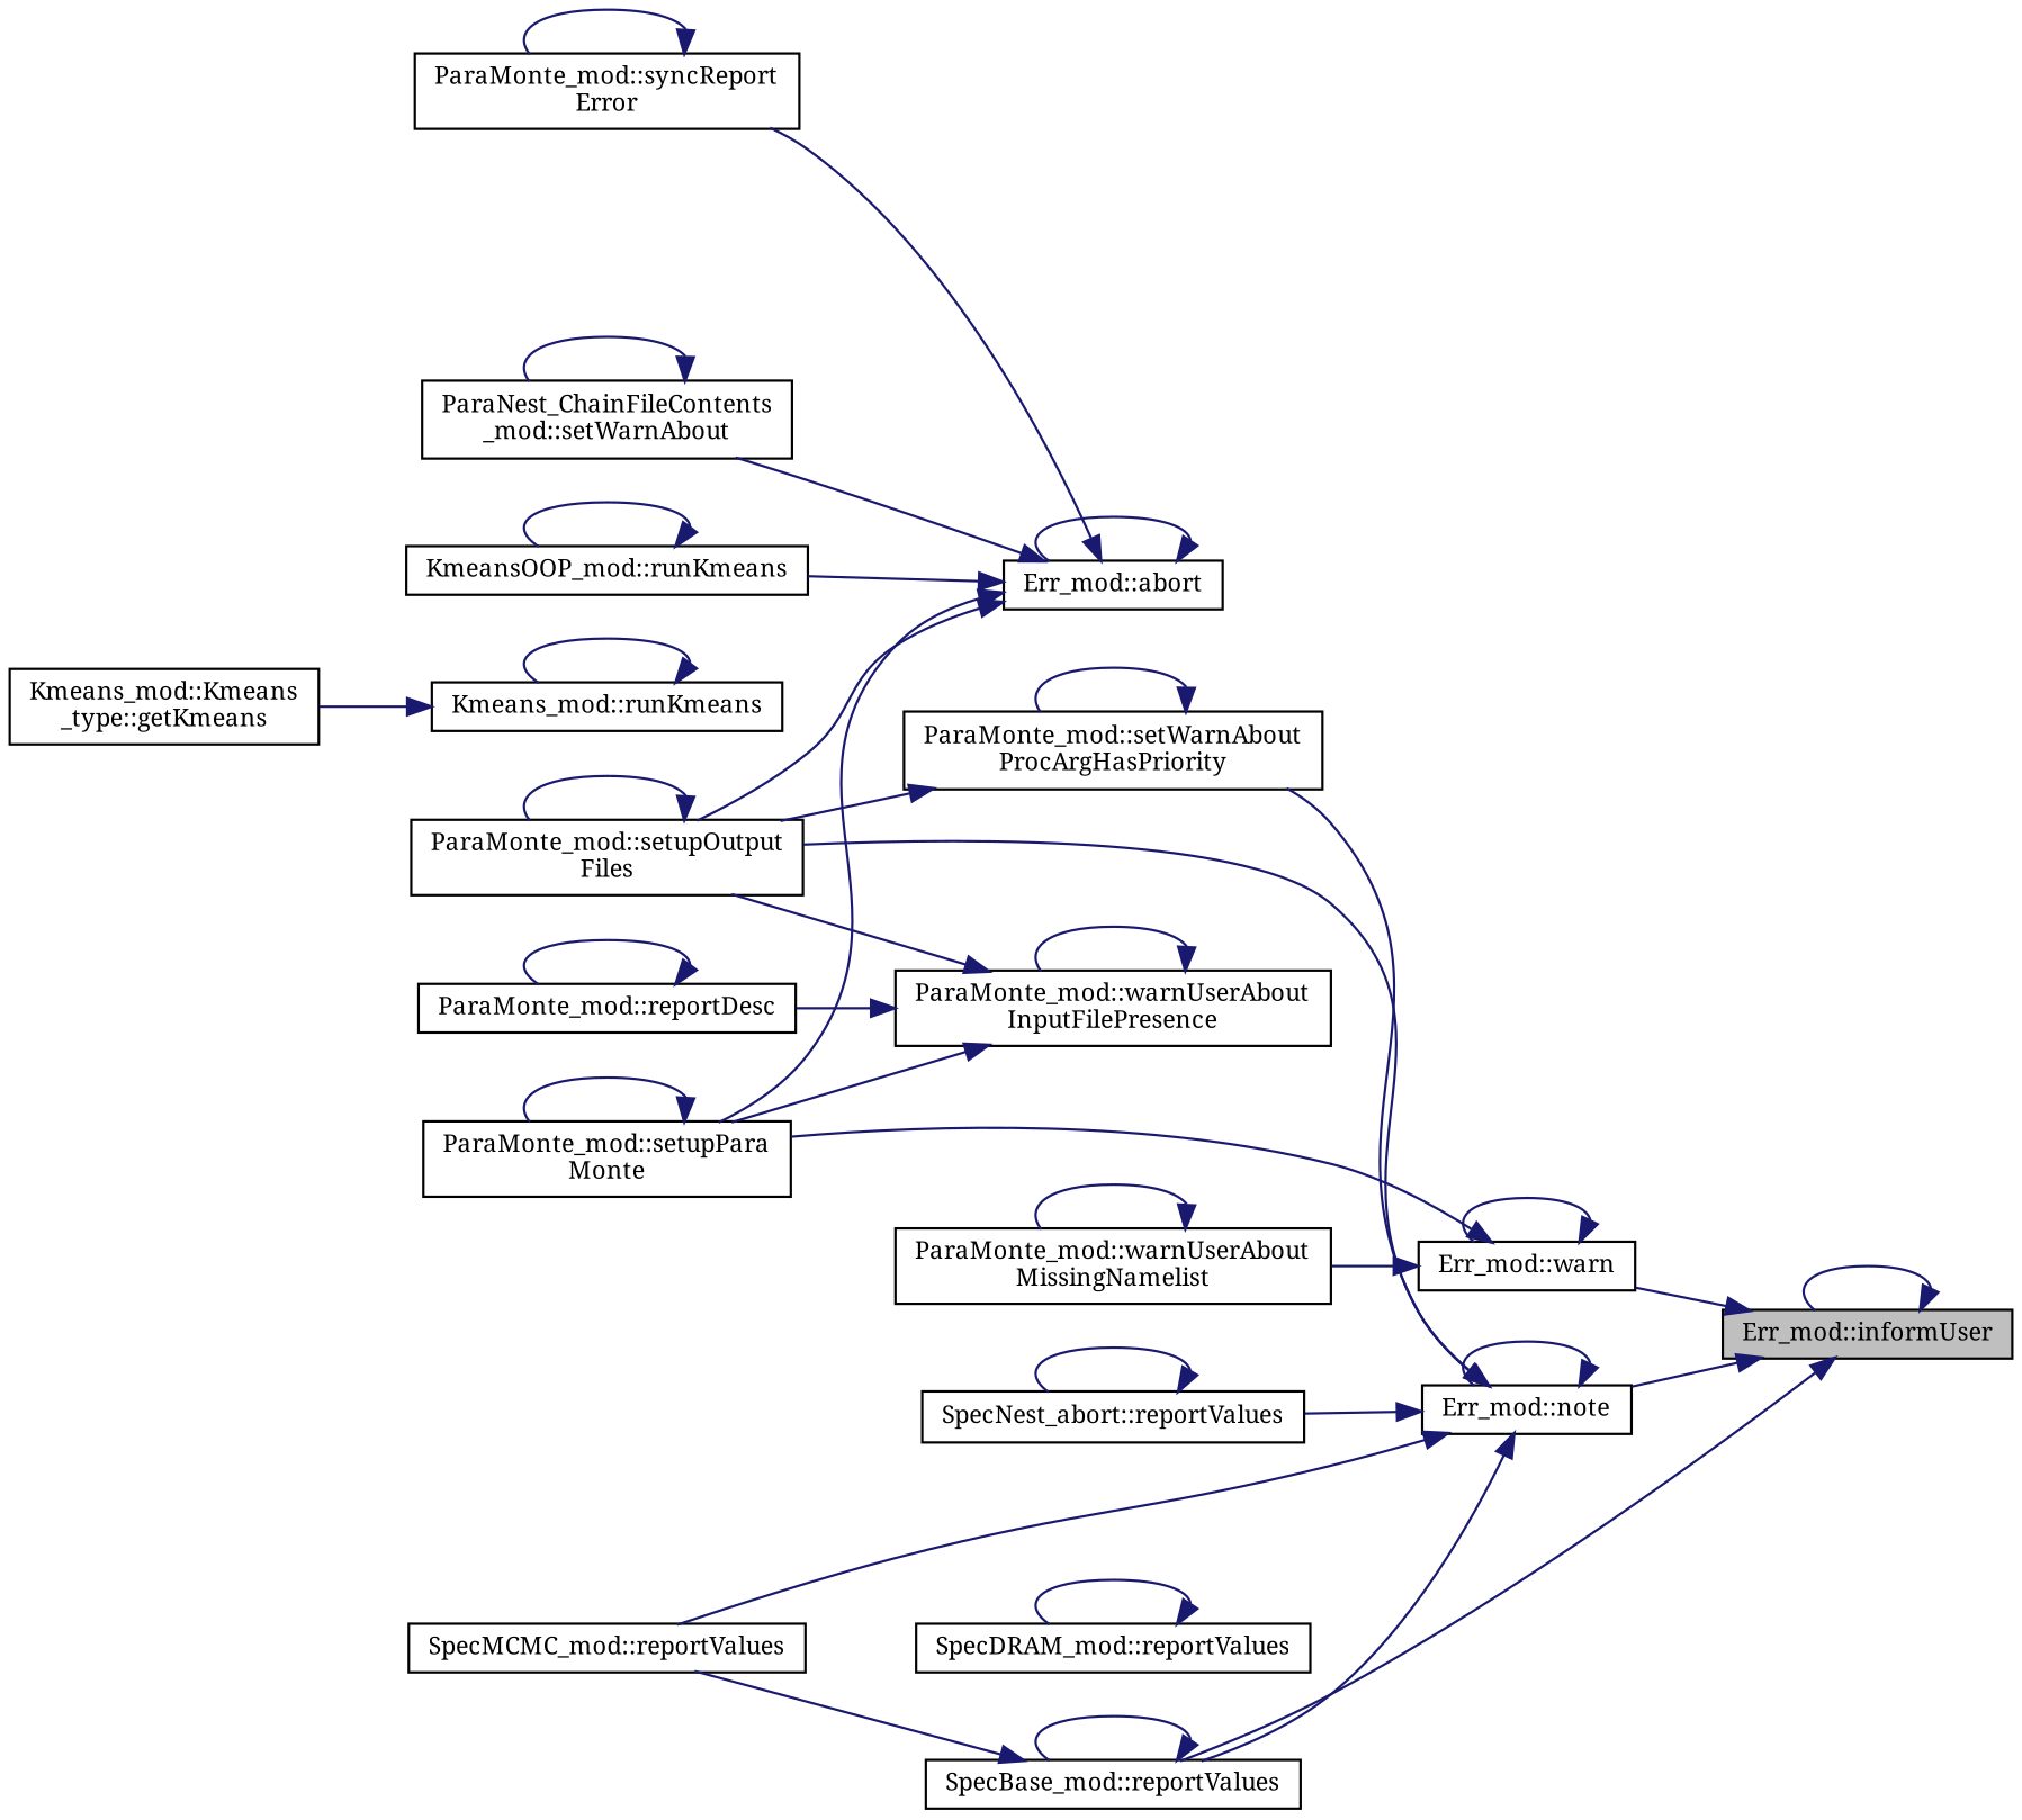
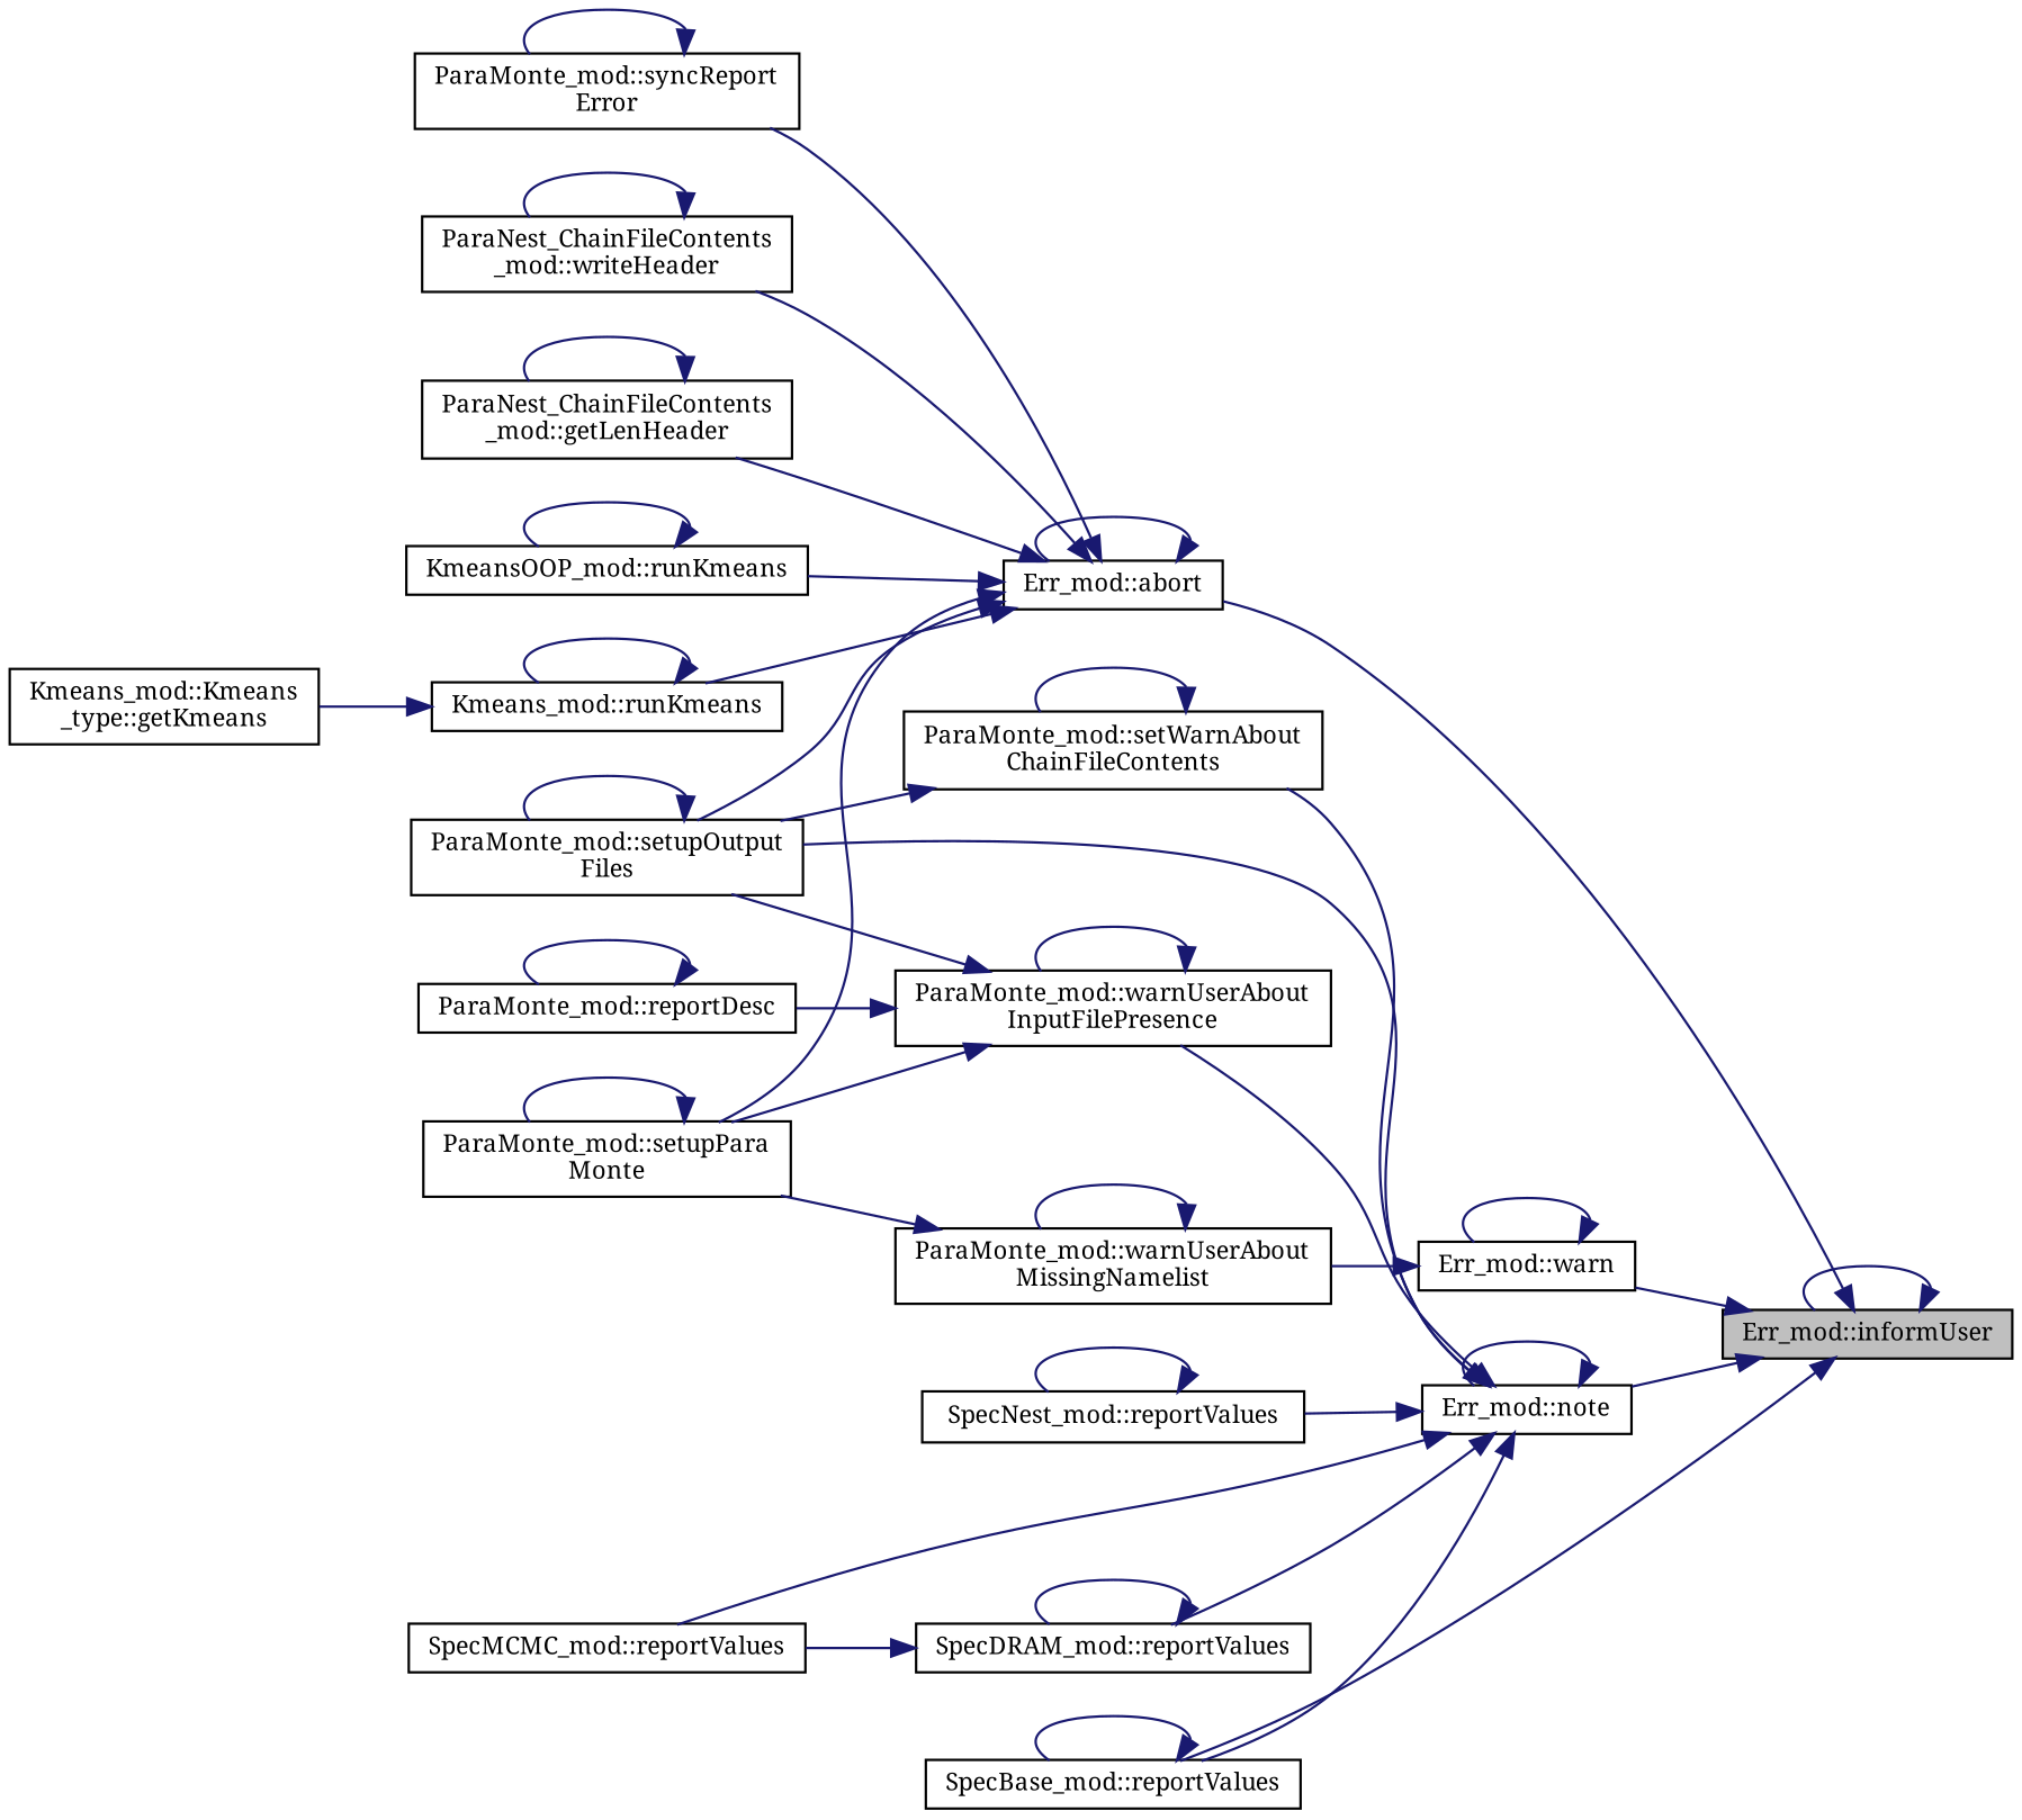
  digraph {
    fontname="Noto Serif"
    rankdir=RL
    node [color=black fillcolor=white fontname="Noto Serif" fontsize=10 shape=record style=filled]
    edge [color=midnightblue dir=back fontname="Noto Serif" fontsize=10 labelfontname=Helvetica labelfontsize=10 style=solid]
    n1 [fillcolor=grey75 fontcolor=black height=0.2 label="Err_mod::informUser" width=0.4]
    n2 [height=0.2 label="Err_mod::abort" width=0.4]
    n3 [height=0.2 label="Err_mod::note" width=0.4]
    n4 [height=0.2 label="SpecBase_mod::reportValues" width=0.4]
    n5 [height=0.2 label="Err_mod::warn" width=0.4]
-   n6 [height=0.2 label="ParaNest_ChainFileContents\l_mod::setWarnAbout" width=0.4]
+   n6 [height=0.2 label="ParaNest_ChainFileContents\l_mod::getLenHeader" width=0.4]
    n7 [height=0.2 label="KmeansOOP_mod::runKmeans" width=0.4]
    n8 [height=0.2 label="Kmeans_mod::runKmeans" width=0.4]
    n9 [height=0.2 label="ParaMonte_mod::setupOutput\lFiles" width=0.4]
    n10 [height=0.2 label="ParaMonte_mod::setupPara\lMonte" width=0.4]
    n11 [height=0.2 label="ParaMonte_mod::syncReport\lError" width=0.4]
+   n12 [height=0.2 label="ParaNest_ChainFileContents\l_mod::writeHeader" width=0.4]
    n13 [height=0.2 label="SpecMCMC_mod::reportValues" width=0.4]
    n14 [height=0.2 label="SpecDRAM_mod::reportValues" width=0.4]
-   n15 [height=0.2 label="SpecNest_abort::reportValues" width=0.4]
-   n16 [height=0.2 label="ParaMonte_mod::setWarnAbout\lProcArgHasPriority" width=0.4]
+   n15 [height=0.2 label="SpecNest_mod::reportValues" width=0.4]
+   n16 [height=0.2 label="ParaMonte_mod::setWarnAbout\lChainFileContents" width=0.4]
    n17 [height=0.2 label="ParaMonte_mod::warnUserAbout\lInputFilePresence" width=0.4]
    n18 [height=0.2 label="ParaMonte_mod::warnUserAbout\lMissingNamelist" width=0.4]
    n19 [height=0.2 label="Kmeans_mod::Kmeans\l_type::getKmeans" width=0.4]
    n20 [height=0.2 label="ParaMonte_mod::reportDesc" width=0.4]
    n1 -> n1
+   n1 -> n2
    n1 -> n3
    n1 -> n4
    n1 -> n5
    n2 -> n2
    n2 -> n6
    n2 -> n7
+   n2 -> n8
    n2 -> n9
    n2 -> n10
    n2 -> n11
+   n2 -> n12
    n3 -> n3
    n3 -> n4
    n3 -> n9
    n3 -> n13
+   n3 -> n14
    n3 -> n15
    n3 -> n16
+   n3 -> n17
    n4 -> n4
-   n4 -> n13
+   n14 -> n13
    n5 -> n5
-   n5 -> n10
+   n18 -> n10
    n5 -> n18
    n6 -> n6
    n7 -> n7
    n8 -> n8
    n8 -> n19
    n9 -> n9
    n10 -> n10
    n11 -> n11
+   n12 -> n12
    n14 -> n14
    n15 -> n15
    n16 -> n9
    n16 -> n16
    n17 -> n9
    n17 -> n10
    n17 -> n17
    n17 -> n20
    n18 -> n18
    n20 -> n20
  }
